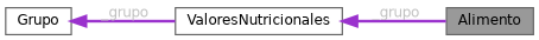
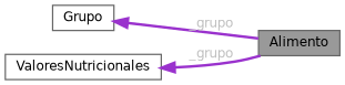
  digraph {
    rankdir=LR
    node [color=gray40 fillcolor=white fontname=Helvetica fontsize=10 shape=box style=filled]
    edge [color=darkorchid3 dir=back fontcolor=grey fontname=Helvetica fontsize=10 labelfontname=Helvetica labelfontsize=10 style=bold]
    n1 [fillcolor=grey60 fontcolor=black height=0.2 label=Alimento width=0.4]
    n2 [height=0.2 label=Grupo width=0.4]
    n3 [height=0.2 label=ValoresNutricionales width=0.4]
-   n2 -> n3 [label=" _grupo"]
+   n2 -> n1 [label=" _grupo"]
    n3 -> n1 [label=" _grupo"]
  }
